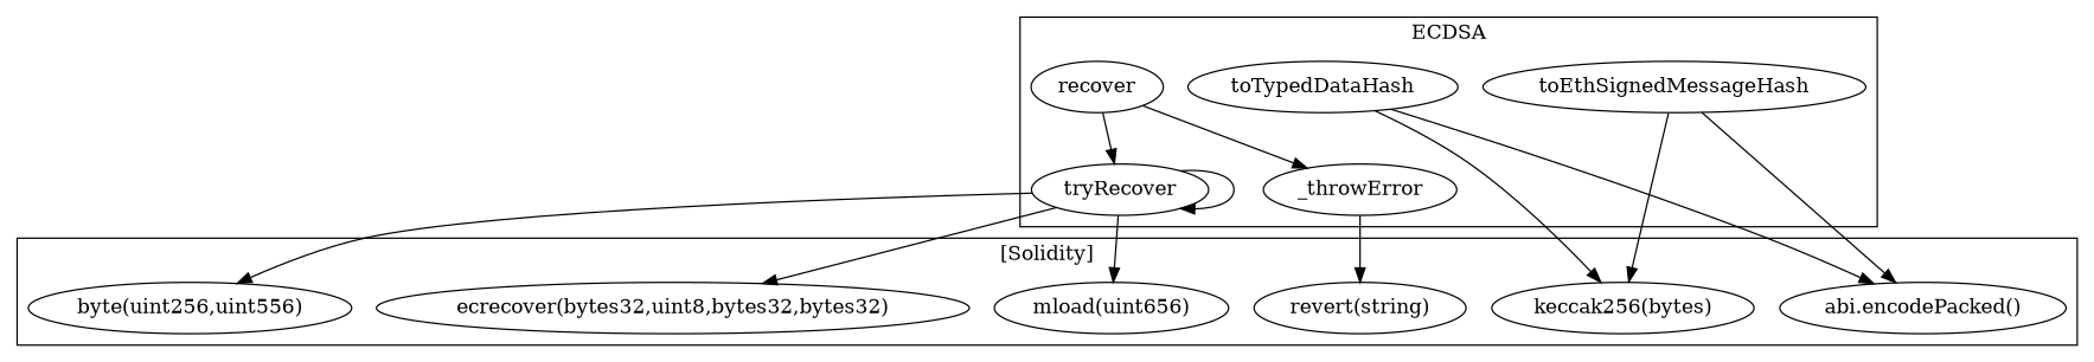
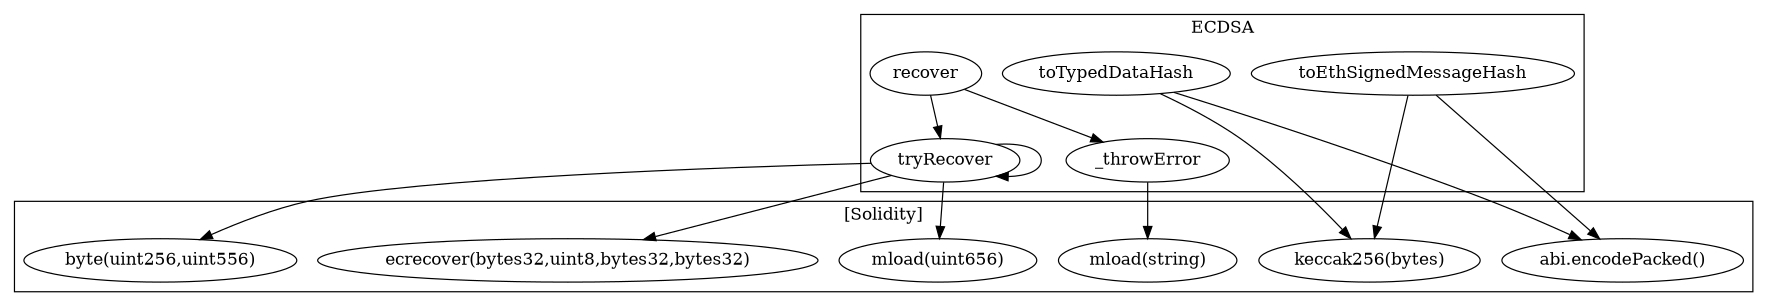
  strict digraph {
    n1 [label=tryRecover]
    n2 [label=_throwError]
    n3 [label=recover]
    n4 [label=toTypedDataHash]
    n5 [label=toEthSignedMessageHash]
    n6 [label="mload(uint656)"]
    "ecrecover(bytes32,uint8,bytes32,bytes32)"
    n8 [label="byte(uint256,uint556)"]
-   "revert(string)"
+   "revert(string)" [label="mload(string)"]
    "keccak256(bytes)"
    "abi.encodePacked()"
    subgraph cluster_1 {
      label=ECDSA
      n1
      n2
      n3
      n4
      n5
    }
    subgraph cluster_2 {
      label="[Solidity]"
      n6
      "ecrecover(bytes32,uint8,bytes32,bytes32)"
      n8
      "revert(string)"
      "keccak256(bytes)"
      "abi.encodePacked()"
    }
    n1 -> n1
    n1 -> n6
    n1 -> "ecrecover(bytes32,uint8,bytes32,bytes32)"
    n1 -> n8
    n2 -> "revert(string)"
    n3 -> n1
    n3 -> n2
    n4 -> "keccak256(bytes)"
    n4 -> "abi.encodePacked()"
    n5 -> "keccak256(bytes)"
    n5 -> "abi.encodePacked()"
  }
